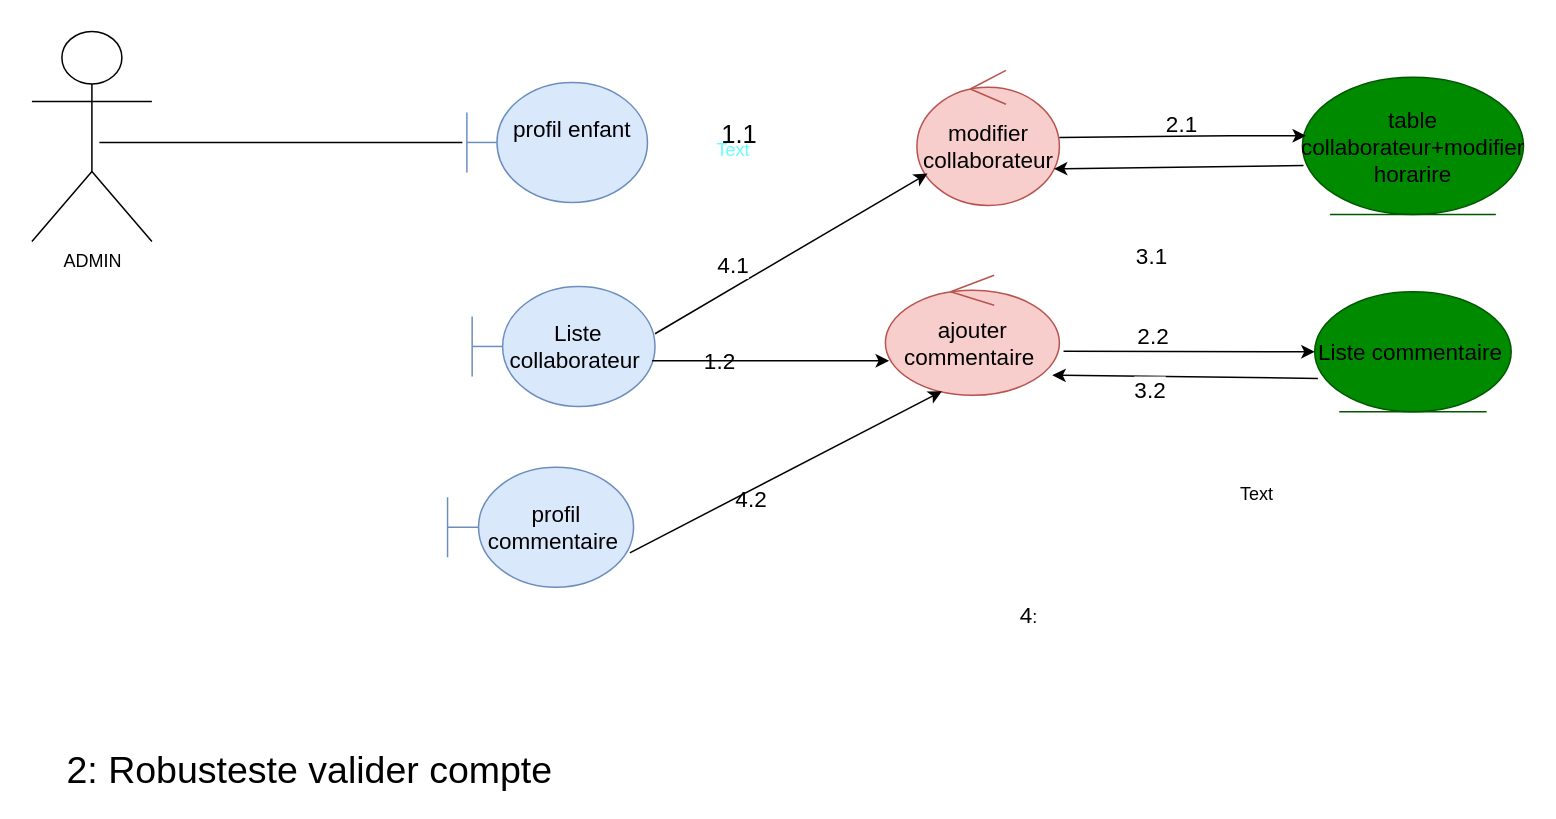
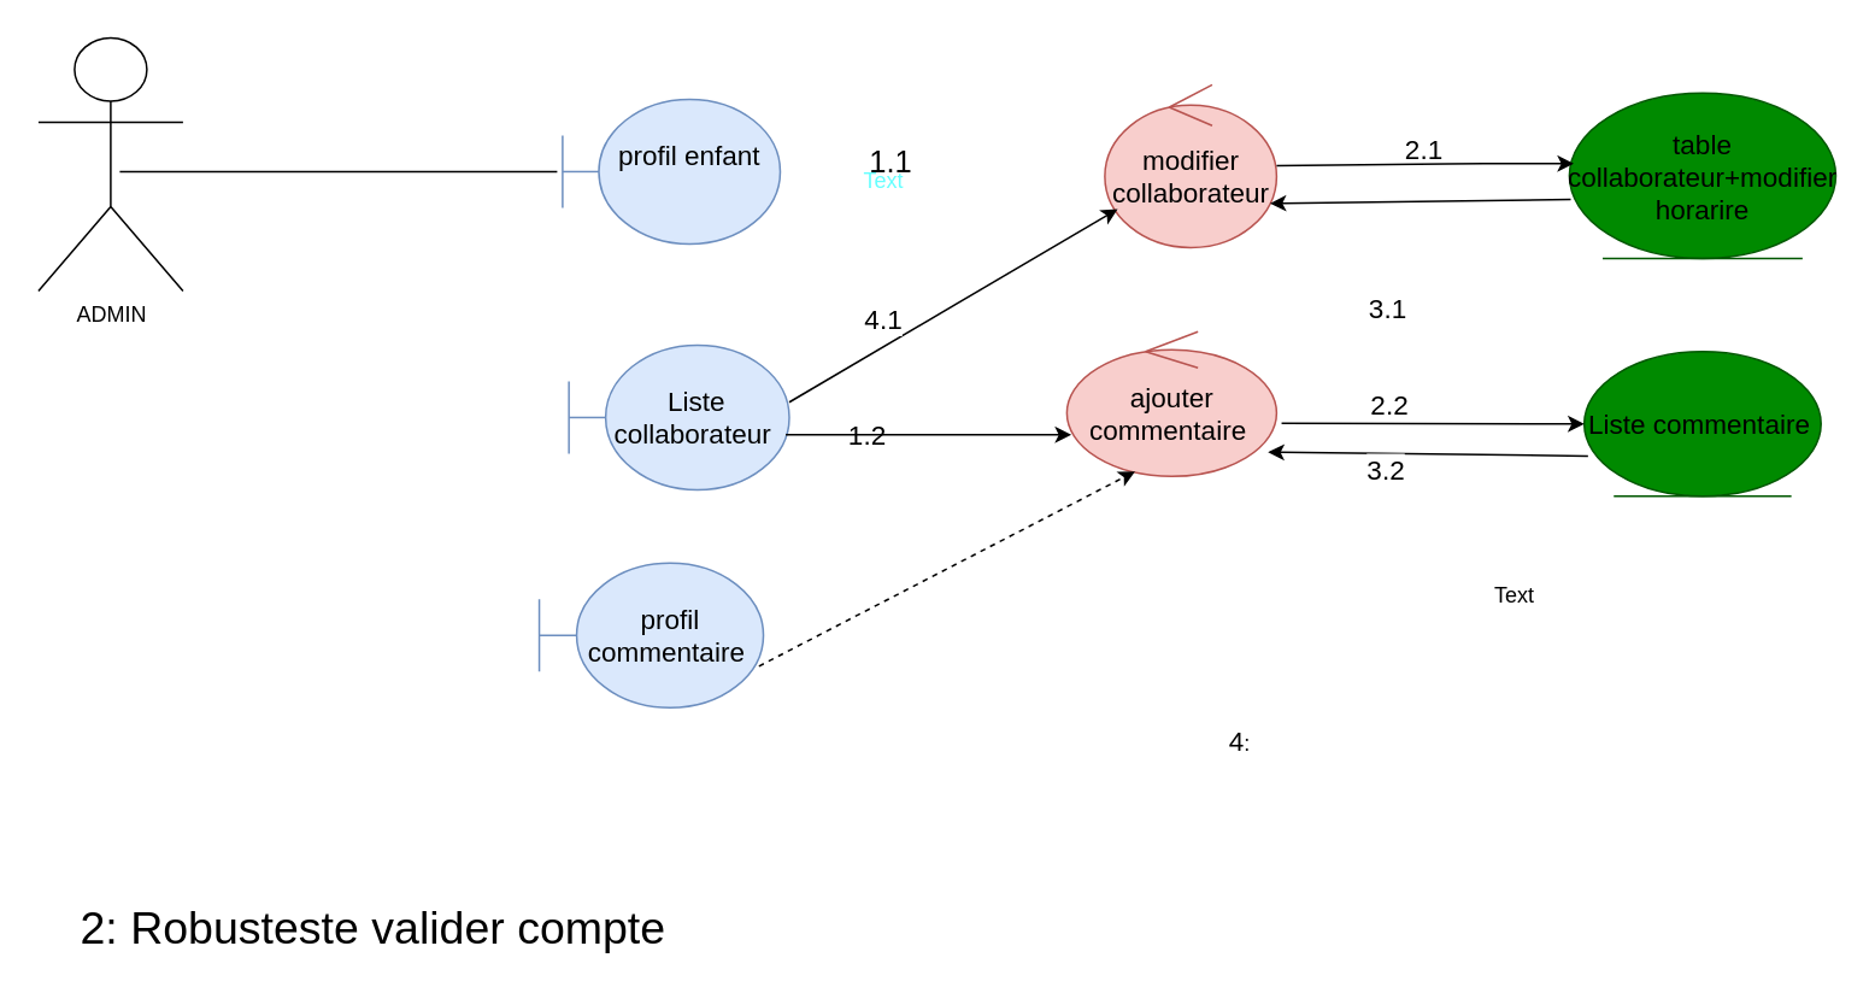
  <mxCell id="0" />
  <mxCell id="1" parent="0" />
  <mxCell id="2" value="ADMIN" style="shape=umlActor;verticalLabelPosition=bottom;labelBackgroundColor=#ffffff;verticalAlign=top;html=1;" vertex="1" parent="1"><mxGeometry x="20.6" y="20.467" width="80" height="140" as="geometry" /></mxCell>
  <mxCell id="3" value="" style="line;strokeWidth=1;fillColor=none;align=left;verticalAlign=middle;spacingTop=-1;spacingLeft=3;spacingRight=3;rotatable=0;labelPosition=right;points=[];portConstraint=eastwest;" vertex="1" parent="1"><mxGeometry x="65.6" y="90.467" width="242" height="8" as="geometry" /></mxCell>
  <mxCell id="4" value="Text" style="text;html=1;align=center;verticalAlign=middle;resizable=0;points=[];autosize=1;fontColor=#66FFFF;" vertex="1" parent="1"><mxGeometry x="471.6" y="91.467" width="32" height="18" as="geometry" /></mxCell>
  <mxCell id="5" value="&lt;font style=&quot;font-size: 17px&quot;&gt;1.1&lt;/font&gt;" style="text;html=1;align=center;verticalAlign=middle;resizable=0;points=[];autosize=1;" vertex="1" parent="1"><mxGeometry x="475.6" y="80.467" width="33" height="20" as="geometry" /></mxCell>
  <mxCell id="6" value="&lt;font style=&quot;font-size: 15px&quot;&gt;modifier collaborateur&lt;br&gt;&lt;/font&gt;" style="ellipse;shape=umlControl;whiteSpace=wrap;html=1;strokeColor=#b85450;fillColor=#f8cecc;" vertex="1" parent="1"><mxGeometry x="610.6" y="46.467" width="95" height="90" as="geometry" /></mxCell>
  <mxCell id="7" value="&lt;font style=&quot;font-size: 15px&quot;&gt;profil enfant&lt;br&gt;&lt;br&gt;&lt;/font&gt;" style="shape=umlBoundary;whiteSpace=wrap;html=1;strokeColor=#6c8ebf;fillColor=#dae8fc;" vertex="1" parent="1"><mxGeometry x="310.6" y="54.47" width="120.4" height="80" as="geometry" /></mxCell>
  <mxCell id="8" value="&lt;font color=&quot;#000000&quot; style=&quot;font-size: 15px&quot;&gt;table&lt;br&gt;collaborateur+modifier horarire&lt;br&gt;&lt;/font&gt;" style="ellipse;shape=umlEntity;whiteSpace=wrap;html=1;strokeColor=#005700;fillColor=#008a00;fontColor=#ffffff;" vertex="1" parent="1"><mxGeometry x="867.6" y="51" width="147.4" height="91.47" as="geometry" /></mxCell>
  <mxCell id="9" value="&lt;font color=&quot;#000000&quot; style=&quot;font-size: 15px&quot;&gt;2.1&lt;/font&gt;" style="text;html=1;align=center;verticalAlign=middle;resizable=0;points=[];autosize=1;fontColor=#66FFFF;" vertex="1" parent="1"><mxGeometry x="771.6" y="72.467" width="31" height="19" as="geometry" /></mxCell>
  <mxCell id="10" value="&lt;font style=&quot;font-size: 25px&quot;&gt;2: Robusteste valider compte&amp;nbsp;&lt;/font&gt;" style="text;html=1;align=center;verticalAlign=middle;resizable=0;points=[];autosize=1;" vertex="1" parent="1"><mxGeometry x="38.6" y="501.467" width="341" height="22" as="geometry" /></mxCell>
  <mxCell id="11" value="&lt;span style=&quot;font-size: 15px&quot;&gt;ajouter commentaire&amp;nbsp;&lt;/span&gt;" style="ellipse;shape=umlControl;whiteSpace=wrap;html=1;fillColor=#f8cecc;strokeColor=#b85450;" vertex="1" parent="1"><mxGeometry x="589.6" y="182.997" width="116" height="80" as="geometry" /></mxCell>
  <mxCell id="12" value="" style="endArrow=classic;html=1;" edge="1" parent="1" source="6"><mxGeometry width="50" height="50" relative="1" as="geometry"><mxPoint x="699.6" y="123.467" as="sourcePoint" /><mxPoint x="870" y="90" as="targetPoint" /><Array as="points"><mxPoint x="810" y="90" /></Array></mxGeometry></mxCell>
  <mxCell id="13" value="&lt;font style=&quot;font-size: 15px&quot;&gt;4&lt;/font&gt;:" style="text;html=1;align=center;verticalAlign=middle;resizable=0;points=[];autosize=1;" vertex="1" parent="1"><mxGeometry x="673.6" y="399.467" width="22" height="19" as="geometry" /></mxCell>
  <mxCell id="14" value="&lt;font style=&quot;font-size: 15px&quot;&gt;&lt;br&gt;&lt;/font&gt;" style="text;html=1;align=center;verticalAlign=middle;resizable=0;points=[];autosize=1;" vertex="1" parent="1"><mxGeometry x="485.6" y="190.467" width="10" height="19" as="geometry" /></mxCell>
  <mxCell id="15" value="" style="endArrow=classic;html=1;exitX=0.005;exitY=0.644;exitDx=0;exitDy=0;exitPerimeter=0;entryX=0.961;entryY=0.729;entryDx=0;entryDy=0;entryPerimeter=0;" edge="1" parent="1" source="8" target="6"><mxGeometry width="50" height="50" relative="1" as="geometry"><mxPoint x="715" y="161" as="sourcePoint" /><mxPoint x="765" y="111" as="targetPoint" /></mxGeometry></mxCell>
  <mxCell id="16" value="&lt;font style=&quot;font-size: 15px&quot;&gt;3.1&lt;/font&gt;" style="text;html=1;align=center;verticalAlign=middle;resizable=0;points=[];autosize=1;" vertex="1" parent="1"><mxGeometry x="751.6" y="160.47" width="31" height="19" as="geometry" /></mxCell>
  <mxCell id="17" value="&lt;font color=&quot;#000000&quot;&gt;&lt;font style=&quot;font-size: 15px&quot;&gt;Liste commentaire&lt;/font&gt;&amp;nbsp;&lt;/font&gt;" style="ellipse;shape=umlEntity;whiteSpace=wrap;html=1;fillColor=#008a00;strokeColor=#005700;fontColor=#ffffff;" vertex="1" parent="1"><mxGeometry x="875.8" y="194" width="131" height="80" as="geometry" /></mxCell>
  <mxCell id="18" value="&lt;font style=&quot;font-size: 15px&quot;&gt;Liste collaborateur&amp;nbsp;&lt;br&gt;&lt;/font&gt;" style="shape=umlBoundary;whiteSpace=wrap;html=1;strokeColor=#6c8ebf;fillColor=#dae8fc;" vertex="1" parent="1"><mxGeometry x="314.1" y="190.47" width="121.9" height="80" as="geometry" /></mxCell>
  <mxCell id="19" value="&lt;font style=&quot;font-size: 15px&quot;&gt;profil commentaire&amp;nbsp;&lt;br&gt;&lt;/font&gt;" style="shape=umlBoundary;whiteSpace=wrap;html=1;strokeColor=#6c8ebf;fillColor=#dae8fc;" vertex="1" parent="1"><mxGeometry x="297.7" y="311" width="124" height="80" as="geometry" /></mxCell>
  <mxCell id="20" value="" style="endArrow=classic;html=1;exitX=0.984;exitY=0.619;exitDx=0;exitDy=0;exitPerimeter=0;entryX=0.021;entryY=0.713;entryDx=0;entryDy=0;entryPerimeter=0;" edge="1" parent="1" source="18" target="11"><mxGeometry width="50" height="50" relative="1" as="geometry"><mxPoint x="441" y="265" as="sourcePoint" /><mxPoint x="587" y="240" as="targetPoint" /></mxGeometry></mxCell>
  <mxCell id="21" value="" style="endArrow=classic;html=1;exitX=1.024;exitY=0.633;exitDx=0;exitDy=0;exitPerimeter=0;entryX=0;entryY=0.5;entryDx=0;entryDy=0;" edge="1" parent="1" source="11" target="17"><mxGeometry width="50" height="50" relative="1" as="geometry"><mxPoint x="716" y="272" as="sourcePoint" /><mxPoint x="766" y="222" as="targetPoint" /></mxGeometry></mxCell>
  <mxCell id="22" value="&lt;font style=&quot;font-size: 15px&quot;&gt;1.2&lt;/font&gt;" style="text;html=1;align=center;verticalAlign=middle;resizable=0;points=[];autosize=1;" vertex="1" parent="1"><mxGeometry x="463" y="230" width="31" height="19" as="geometry" /></mxCell>
  <mxCell id="23" value="&lt;font style=&quot;font-size: 15px&quot;&gt;2.2&lt;/font&gt;" style="text;html=1;align=center;verticalAlign=middle;resizable=0;points=[];autosize=1;" vertex="1" parent="1"><mxGeometry x="752" y="213.5" width="31" height="19" as="geometry" /></mxCell>
  <mxCell id="24" value="" style="endArrow=classic;html=1;exitX=0.016;exitY=0.722;exitDx=0;exitDy=0;exitPerimeter=0;entryX=0.959;entryY=0.833;entryDx=0;entryDy=0;entryPerimeter=0;" edge="1" parent="1" source="17" target="11"><mxGeometry width="50" height="50" relative="1" as="geometry"><mxPoint x="709" y="305" as="sourcePoint" /><mxPoint x="759" y="255" as="targetPoint" /></mxGeometry></mxCell>
  <mxCell id="25" value="&lt;font style=&quot;font-size: 15px&quot;&gt;3.2&lt;/font&gt;" style="text;html=1;align=center;verticalAlign=middle;resizable=0;points=[];labelBackgroundColor=#ffffff;" vertex="1" connectable="0" parent="24"><mxGeometry x="0.269" y="4" relative="1" as="geometry"><mxPoint x="-0.36" y="4.58" as="offset" /></mxGeometry></mxCell>
  <mxCell id="26" value="Text" style="text;html=1;align=center;verticalAlign=middle;resizable=0;points=[];autosize=1;" vertex="1" parent="1"><mxGeometry x="821" y="320" width="32" height="18" as="geometry" /></mxCell>
  <mxCell id="27" value="" style="endArrow=classic;html=1;" edge="1" parent="1" target="6"><mxGeometry width="50" height="50" relative="1" as="geometry"><mxPoint x="436" y="222" as="sourcePoint" /><mxPoint x="486" y="172" as="targetPoint" /></mxGeometry></mxCell>
  <mxCell id="28" value="&lt;font style=&quot;font-size: 15px&quot;&gt;4.1&lt;/font&gt;" style="text;html=1;align=center;verticalAlign=middle;resizable=0;points=[];labelBackgroundColor=#ffffff;" vertex="1" connectable="0" parent="27"><mxGeometry x="-0.466" y="2" relative="1" as="geometry"><mxPoint x="4.34" y="-16.88" as="offset" /></mxGeometry></mxCell>
- <mxCell id="29" value="" style="endArrow=classic;html=1;exitX=0.98;exitY=0.713;exitDx=0;exitDy=0;exitPerimeter=0;entryX=0.325;entryY=0.967;entryDx=0;entryDy=0;entryPerimeter=0;" edge="1" parent="1" source="19" target="11"><mxGeometry width="50" height="50" relative="1" as="geometry"><mxPoint x="429" y="382" as="sourcePoint" /><mxPoint x="479" y="332" as="targetPoint" /></mxGeometry></mxCell>
- <mxCell id="30" value="&lt;font style=&quot;font-size: 15px&quot;&gt;4.2&lt;/font&gt;" style="text;html=1;align=center;verticalAlign=middle;resizable=0;points=[];autosize=1;" vertex="1" parent="1"><mxGeometry x="484" y="322" width="31" height="19" as="geometry" /></mxCell>
+ <mxCell id="29" value="" style="endArrow=classic;html=1;exitX=0.98;exitY=0.713;exitDx=0;exitDy=0;exitPerimeter=0;entryX=0.325;entryY=0.967;entryDx=0;entryDy=0;entryPerimeter=0;dashed=1;" edge="1" parent="1" source="19" target="11"><mxGeometry width="50" height="50" relative="1" as="geometry"><mxPoint x="429" y="382" as="sourcePoint" /><mxPoint x="479" y="332" as="targetPoint" /></mxGeometry></mxCell>
